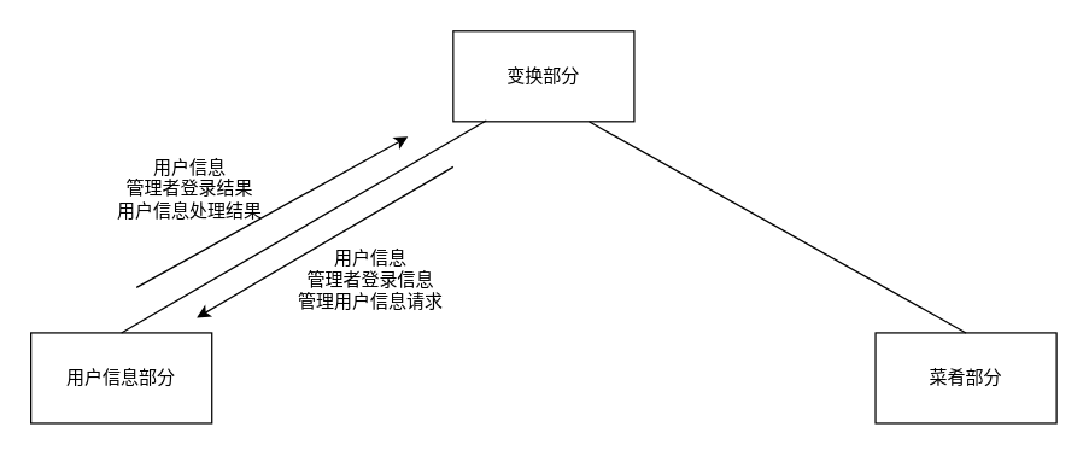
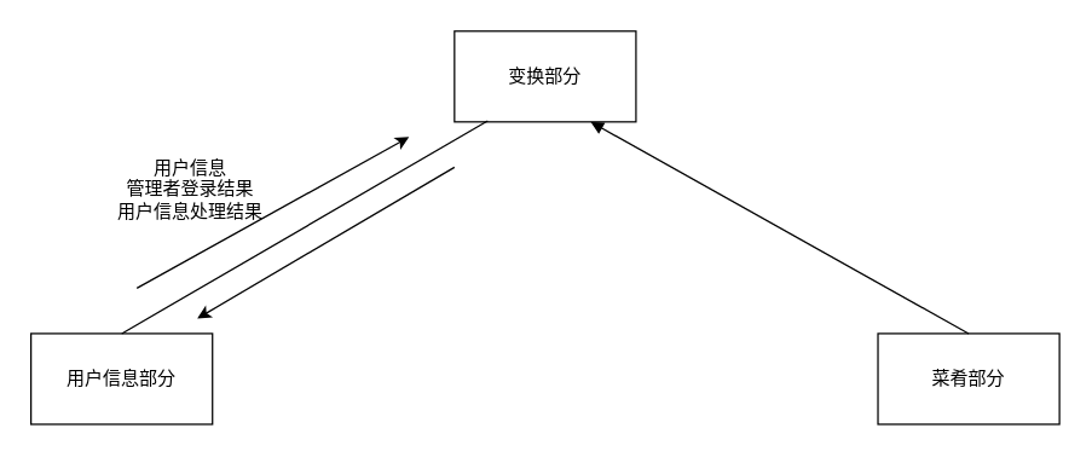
  <mxCell id="0" />
  <mxCell id="1" parent="0" />
  <mxCell id="2" value="变换部分" style="rounded=0;whiteSpace=wrap;html=1;" vertex="1" parent="1"><mxGeometry x="300" y="20" width="120" height="60" as="geometry" /></mxCell>
  <mxCell id="3" value="用户信息部分&lt;span style=&quot;color: rgba(0 , 0 , 0 , 0) ; font-family: monospace ; font-size: 0px&quot;&gt;%3CmxGraphModel%3E%3Croot%3E%3CmxCell%20id%3D%220%22%2F%3E%3CmxCell%20id%3D%221%22%20parent%3D%220%22%2F%3E%3CmxCell%20id%3D%222%22%20value%3D%22%E5%8F%98%E6%8D%A2%E9%83%A8%E5%88%86%22%20style%3D%22rounded%3D0%3BwhiteSpace%3Dwrap%3Bhtml%3D1%3B%22%20vertex%3D%221%22%20parent%3D%221%22%3E%3CmxGeometry%20x%3D%22354%22%20y%3D%22190%22%20width%3D%22120%22%20height%3D%2260%22%20as%3D%22geometry%22%2F%3E%3C%2FmxCell%3E%3C%2Froot%3E%3C%2FmxGraphModel%3E&lt;/span&gt;" style="rounded=0;whiteSpace=wrap;html=1;" vertex="1" parent="1"><mxGeometry x="20" y="220" width="120" height="60" as="geometry" /></mxCell>
  <mxCell id="4" value="菜肴部分" style="rounded=0;whiteSpace=wrap;html=1;" vertex="1" parent="1"><mxGeometry x="580" y="220" width="120" height="60" as="geometry" /></mxCell>
  <mxCell id="5" value="" style="endArrow=none;html=1;exitX=0.5;exitY=0;exitDx=0;exitDy=0;entryX=0.183;entryY=0.99;entryDx=0;entryDy=0;entryPerimeter=0;" edge="1" parent="1" source="3" target="2"><mxGeometry width="50" height="50" relative="1" as="geometry"><mxPoint x="90" y="190" as="sourcePoint" /><mxPoint x="140" y="140" as="targetPoint" /></mxGeometry></mxCell>
- <mxCell id="6" value="" style="endArrow=none;html=1;entryX=0.75;entryY=1;entryDx=0;entryDy=0;exitX=0.5;exitY=0;exitDx=0;exitDy=0;" edge="1" parent="1" source="4" target="2"><mxGeometry width="50" height="50" relative="1" as="geometry"><mxPoint x="370" y="190" as="sourcePoint" /><mxPoint x="341.96" y="99.4" as="targetPoint" /></mxGeometry></mxCell>
+ <mxCell id="6" value="" style="endArrow=block;html=1;entryX=0.75;entryY=1;entryDx=0;entryDy=0;exitX=0.5;exitY=0;exitDx=0;exitDy=0;" edge="1" parent="1" source="4" target="2"><mxGeometry width="50" height="50" relative="1" as="geometry"><mxPoint x="370" y="190" as="sourcePoint" /><mxPoint x="341.96" y="99.4" as="targetPoint" /></mxGeometry></mxCell>
  <mxCell id="7" value="" style="endArrow=classic;html=1;" edge="1" parent="1"><mxGeometry width="50" height="50" relative="1" as="geometry"><mxPoint x="90" y="190" as="sourcePoint" /><mxPoint x="270" y="90" as="targetPoint" /></mxGeometry></mxCell>
  <mxCell id="8" value="用户信息&lt;br&gt;管理者登录结果&lt;br&gt;用户信息处理结果" style="text;html=1;align=center;verticalAlign=middle;resizable=0;points=[];autosize=1;" vertex="1" parent="1"><mxGeometry x="70" y="100" width="110" height="50" as="geometry" /></mxCell>
  <mxCell id="9" value="" style="endArrow=classic;html=1;" edge="1" parent="1"><mxGeometry width="50" height="50" relative="1" as="geometry"><mxPoint x="300" y="110" as="sourcePoint" /><mxPoint x="130" y="210" as="targetPoint" /></mxGeometry></mxCell>
- <mxCell id="10" value="用户信息&lt;br&gt;管理者登录信息&lt;br&gt;管理用户信息请求" style="text;html=1;align=center;verticalAlign=middle;resizable=0;points=[];autosize=1;" vertex="1" parent="1"><mxGeometry x="190" y="160" width="110" height="50" as="geometry" /></mxCell>
